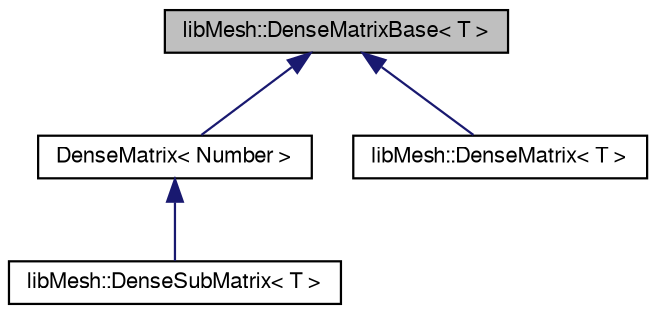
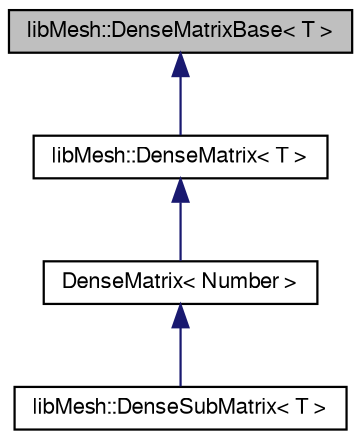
  digraph {
    node [color=black fillcolor=white fontname=FreeSans fontsize=10 shape=record style=filled]
    edge [color=midnightblue dir=back fontname=FreeSans fontsize=10 labelfontname=FreeSans labelfontsize=10 style=solid]
    n1 [fillcolor=grey75 fontcolor=black height=0.2 label="libMesh::DenseMatrixBase\< T \>" width=0.4]
    n2 [height=0.2 label="DenseMatrix\< Number \>" width=0.4]
    n3 [height=0.2 label="libMesh::DenseMatrix\< T \>" width=0.4]
    n4 [height=0.2 label="libMesh::DenseSubMatrix\< T \>" width=0.4]
-   n1 -> n2
+   n3 -> n2
    n1 -> n3
    n2 -> n4
  }
